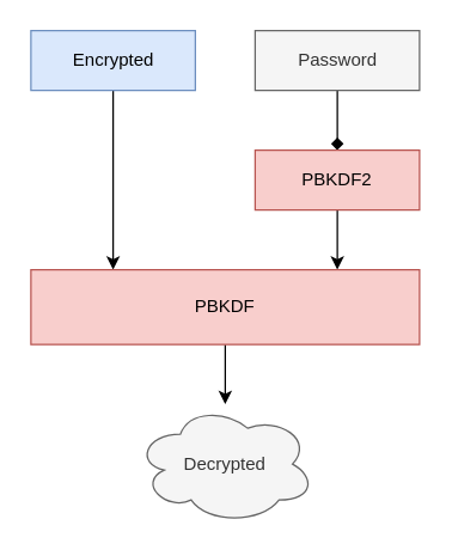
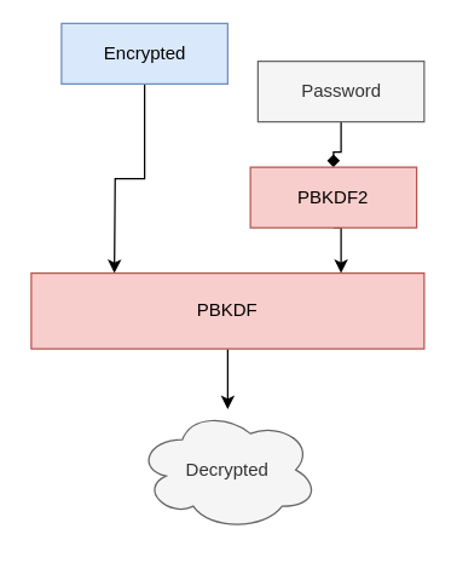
  <mxCell id="0" />
  <mxCell id="1" parent="0" />
  <mxCell id="2" style="edgeStyle=orthogonalEdgeStyle;rounded=0;orthogonalLoop=1;jettySize=auto;html=1;" edge="1" parent="1" source="3"><mxGeometry relative="1" as="geometry"><mxPoint x="75" y="180" as="targetPoint" /></mxGeometry></mxCell>
- <mxCell id="3" value="Encrypted" style="html=1;fillColor=#dae8fc;strokeColor=#6c8ebf;" vertex="1" parent="1"><mxGeometry x="20" y="20" width="110" height="40" as="geometry" /></mxCell>
+ <mxCell id="3" value="Encrypted" style="html=1;fillColor=#dae8fc;strokeColor=#6c8ebf;" vertex="1" parent="1"><mxGeometry x="40" y="15" width="110" height="40" as="geometry" /></mxCell>
  <mxCell id="4" style="edgeStyle=orthogonalEdgeStyle;rounded=0;orthogonalLoop=1;jettySize=auto;html=1;endArrow=diamond;" edge="1" parent="1" source="5" target="7"><mxGeometry relative="1" as="geometry" /></mxCell>
- <mxCell id="5" value="Password" style="html=1;fillColor=#f5f5f5;strokeColor=#666666;fontColor=#333333;" vertex="1" parent="1"><mxGeometry x="170" y="20" width="110" height="40" as="geometry" /></mxCell>
+ <mxCell id="5" value="Password" style="html=1;fillColor=#f5f5f5;strokeColor=#666666;fontColor=#333333;" vertex="1" parent="1"><mxGeometry x="170" y="40" width="110" height="40" as="geometry" /></mxCell>
  <mxCell id="6" style="edgeStyle=orthogonalEdgeStyle;rounded=0;orthogonalLoop=1;jettySize=auto;html=1;exitX=0.5;exitY=1;exitDx=0;exitDy=0;" edge="1" parent="1" source="7"><mxGeometry relative="1" as="geometry"><mxPoint x="225" y="180" as="targetPoint" /></mxGeometry></mxCell>
- <mxCell id="7" value="PBKDF2" style="whiteSpace=wrap;html=1;fillColor=#f8cecc;strokeColor=#b85450;" vertex="1" parent="1"><mxGeometry x="170" y="100" width="110" height="40" as="geometry" /></mxCell>
+ <mxCell id="7" value="PBKDF2" style="whiteSpace=wrap;html=1;fillColor=#f8cecc;strokeColor=#b85450;" vertex="1" parent="1"><mxGeometry x="165" y="110" width="110" height="40" as="geometry" /></mxCell>
  <mxCell id="8" style="edgeStyle=orthogonalEdgeStyle;rounded=0;orthogonalLoop=1;jettySize=auto;html=1;" edge="1" parent="1" source="9"><mxGeometry relative="1" as="geometry"><mxPoint x="150" y="270" as="targetPoint" /></mxGeometry></mxCell>
  <mxCell id="9" value="PBKDF" style="whiteSpace=wrap;html=1;fillColor=#f8cecc;strokeColor=#b85450;" vertex="1" parent="1"><mxGeometry x="20" y="180" width="260" height="50" as="geometry" /></mxCell>
  <mxCell id="10" value="Decrypted" style="ellipse;shape=cloud;whiteSpace=wrap;html=1;fillColor=#f5f5f5;strokeColor=#666666;fontColor=#333333;" vertex="1" parent="1"><mxGeometry x="90" y="270" width="120" height="80" as="geometry" /></mxCell>
